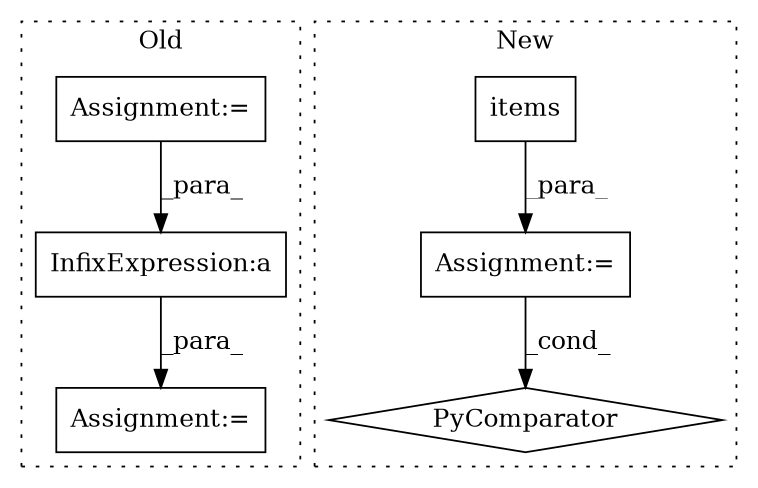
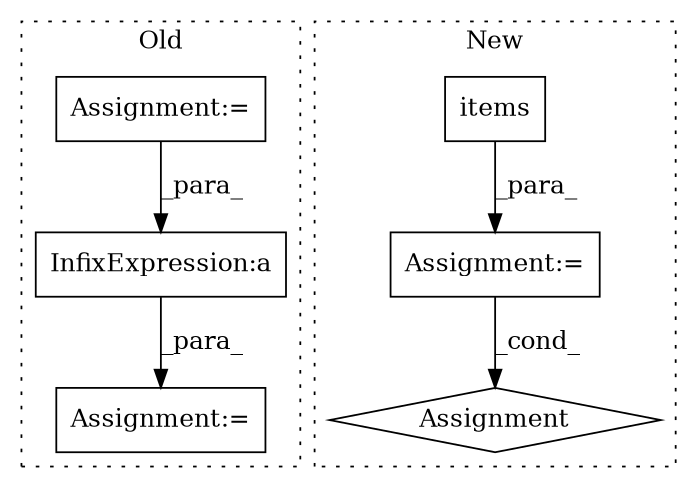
  digraph {
    node [a=7 l=1 shape=box]
    n1 [label="Assignment:=" s=3869]
    n2 [a=27 l=3 label="InfixExpression:a" s=3879]
    n3 [label="Assignment:=" s=3592]
    n4 [a=32 l=7 label=items s=3626]
    n5 [label="Assignment:=" s=3605]
-   n6 [a=113 l=35 label=PyComparator s=3762 shape=diamond]
+   n6 [a=113 l=35 label=Assignment s=3762 shape=diamond]
    subgraph cluster_1 {
      label=Old
      style=dotted
      n1
      n2
      n3
    }
    subgraph cluster_2 {
      label=New
      style=dotted
      n4
      n5
      n6
    }
    n2 -> n1 [label=_para_]
    n3 -> n2 [label=_para_]
    n4 -> n5 [label=_para_]
    n5 -> n6 [label=_cond_]
  }
